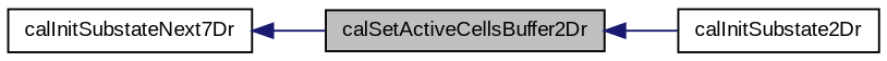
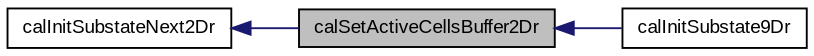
  digraph {
    fontname="Liberation Sans"
    rankdir=LR
    node [color=black fillcolor=white fontname="Liberation Sans" fontsize=10 shape=record style=filled]
    edge [color=midnightblue dir=back fontname="Liberation Sans" fontsize=10 labelfontname=Helvetica labelfontsize=10 style=solid]
    n1 [fillcolor=grey75 fontcolor=black height=0.2 label=calSetActiveCellsBuffer2Dr width=0.4]
-   n2 [height=0.2 label=calInitSubstate2Dr width=0.4]
-   n3 [height=0.2 label=calInitSubstateNext7Dr width=0.4]
+   n2 [height=0.2 label=calInitSubstate9Dr width=0.4]
+   n3 [height=0.2 label=calInitSubstateNext2Dr width=0.4]
    n1 -> n2
    n3 -> n1
  }
